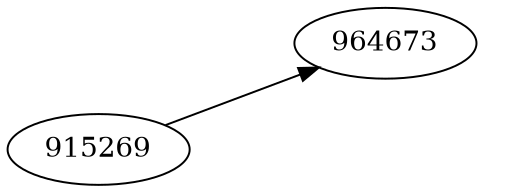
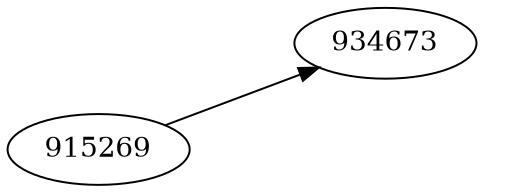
  digraph {
    rankdir=LR
    915269
-   964673
+   964673 [label=934673]
    null915269 [style=invis]
    915269 -> 964673
    915269 -> null915269 [style=invis weight=100]
  }
